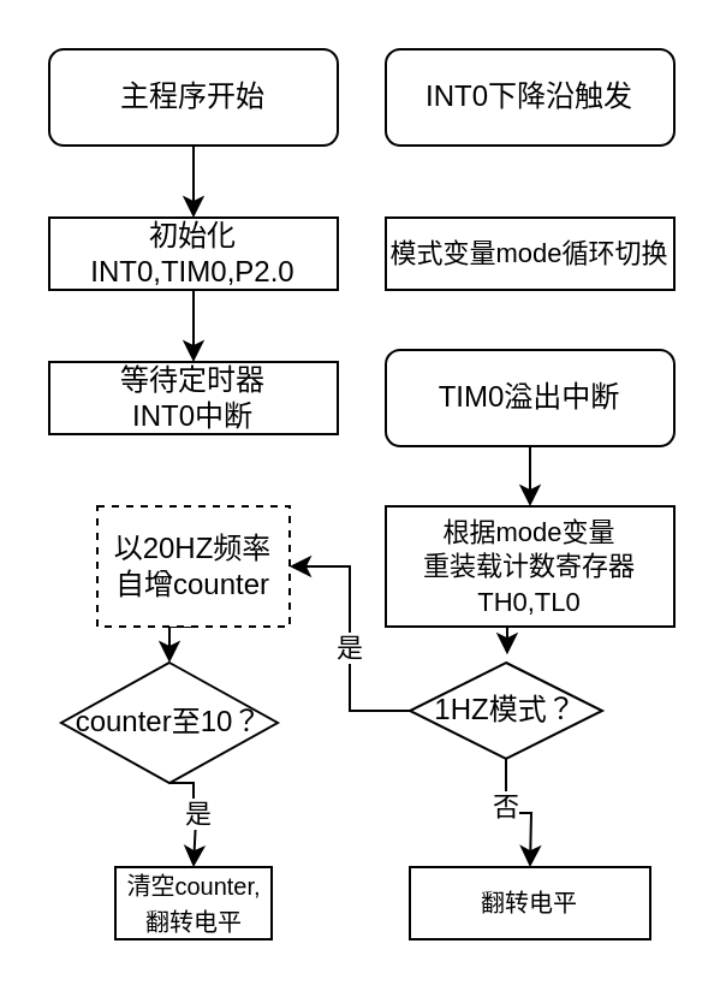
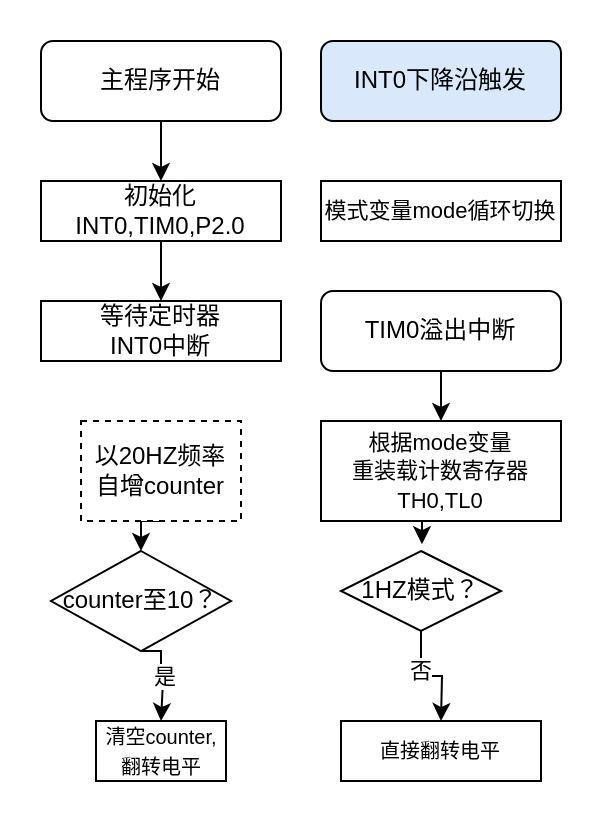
  <mxCell id="0" />
  <mxCell id="1" parent="0" />
  <mxCell id="2" style="edgeStyle=orthogonalEdgeStyle;rounded=0;orthogonalLoop=1;jettySize=auto;html=1;exitX=0.5;exitY=1;exitDx=0;exitDy=0;entryX=0.5;entryY=0;entryDx=0;entryDy=0;" edge="1" parent="1" source="3" target="5"><mxGeometry relative="1" as="geometry" /></mxCell>
  <mxCell id="3" value="主程序开始" style="rounded=1;whiteSpace=wrap;html=1;fontSize=12;glass=0;strokeWidth=1;shadow=0;" parent="1" vertex="1"><mxGeometry x="20" y="20" width="120" height="40" as="geometry" /></mxCell>
  <mxCell id="4" style="edgeStyle=orthogonalEdgeStyle;rounded=0;orthogonalLoop=1;jettySize=auto;html=1;exitX=0.5;exitY=1;exitDx=0;exitDy=0;entryX=0.5;entryY=0;entryDx=0;entryDy=0;" edge="1" parent="1" source="5"><mxGeometry relative="1" as="geometry"><mxPoint x="80" y="150" as="targetPoint" /></mxGeometry></mxCell>
  <mxCell id="5" value="初始化INT0,TIM0,P2.0" style="rounded=0;whiteSpace=wrap;html=1;" vertex="1" parent="1"><mxGeometry x="20" y="90" width="120" height="30" as="geometry" /></mxCell>
  <mxCell id="6" value="等待定时器&lt;div&gt;INT0中断&lt;/div&gt;" style="rounded=0;whiteSpace=wrap;html=1;" vertex="1" parent="1"><mxGeometry x="20" y="150" width="120" height="30" as="geometry" /></mxCell>
- <mxCell id="7" value="INT0下降沿触发" style="rounded=1;whiteSpace=wrap;html=1;" vertex="1" parent="1"><mxGeometry x="160" y="20" width="120" height="40" as="geometry" /></mxCell>
+ <mxCell id="7" value="INT0下降沿触发" style="rounded=1;whiteSpace=wrap;html=1;fillColor=#dae8fc;" vertex="1" parent="1"><mxGeometry x="160" y="20" width="120" height="40" as="geometry" /></mxCell>
  <mxCell id="8" value="&lt;font style=&quot;font-size: 11px;&quot;&gt;模式变量mode循环切换&lt;/font&gt;" style="rounded=0;whiteSpace=wrap;html=1;" vertex="1" parent="1"><mxGeometry x="160" y="90" width="120" height="30" as="geometry" /></mxCell>
  <mxCell id="9" style="edgeStyle=orthogonalEdgeStyle;rounded=0;orthogonalLoop=1;jettySize=auto;html=1;exitX=0.5;exitY=1;exitDx=0;exitDy=0;entryX=0.5;entryY=0;entryDx=0;entryDy=0;" edge="1" parent="1" source="10" target="11"><mxGeometry relative="1" as="geometry" /></mxCell>
  <mxCell id="10" value="TIM0溢出中断" style="rounded=1;whiteSpace=wrap;html=1;" vertex="1" parent="1"><mxGeometry x="160" y="145" width="120" height="40" as="geometry" /></mxCell>
  <mxCell id="11" value="&lt;span style=&quot;font-size: 11px;&quot;&gt;根据mode变量&lt;/span&gt;&lt;div&gt;&lt;span style=&quot;font-size: 11px;&quot;&gt;重装载计数寄存器&lt;/span&gt;&lt;/div&gt;&lt;div&gt;&lt;span style=&quot;font-size: 11px;&quot;&gt;TH0,TL0&lt;/span&gt;&lt;/div&gt;" style="rounded=0;whiteSpace=wrap;html=1;" vertex="1" parent="1"><mxGeometry x="160" y="210" width="120" height="50" as="geometry" /></mxCell>
- <mxCell id="12" style="edgeStyle=orthogonalEdgeStyle;rounded=0;orthogonalLoop=1;jettySize=auto;html=1;exitX=0;exitY=0.5;exitDx=0;exitDy=0;entryX=1;entryY=0.5;entryDx=0;entryDy=0;" edge="1" parent="1" source="16" target="19"><mxGeometry relative="1" as="geometry" /></mxCell>
- <mxCell id="13" value="是" style="edgeLabel;html=1;align=center;verticalAlign=middle;resizable=0;points=[];" vertex="1" connectable="0" parent="12"><mxGeometry x="-0.062" y="1" relative="1" as="geometry"><mxPoint as="offset" /></mxGeometry></mxCell>
  <mxCell id="14" style="edgeStyle=orthogonalEdgeStyle;rounded=0;orthogonalLoop=1;jettySize=auto;html=1;exitX=0.5;exitY=1;exitDx=0;exitDy=0;" edge="1" parent="1" source="16"><mxGeometry relative="1" as="geometry"><mxPoint x="220" y="360" as="targetPoint" /></mxGeometry></mxCell>
  <mxCell id="15" value="否" style="edgeLabel;html=1;align=center;verticalAlign=middle;resizable=0;points=[];" vertex="1" connectable="0" parent="14"><mxGeometry x="-0.321" y="-1" relative="1" as="geometry"><mxPoint as="offset" /></mxGeometry></mxCell>
  <mxCell id="16" value="1HZ模式？" style="rhombus;whiteSpace=wrap;html=1;" vertex="1" parent="1"><mxGeometry x="170" y="275" width="80" height="40" as="geometry" /></mxCell>
  <mxCell id="17" style="edgeStyle=orthogonalEdgeStyle;rounded=0;orthogonalLoop=1;jettySize=auto;html=1;exitX=0.5;exitY=1;exitDx=0;exitDy=0;entryX=0.506;entryY=-0.085;entryDx=0;entryDy=0;entryPerimeter=0;" edge="1" parent="1" source="11" target="16"><mxGeometry relative="1" as="geometry" /></mxCell>
  <mxCell id="18" style="edgeStyle=orthogonalEdgeStyle;rounded=0;orthogonalLoop=1;jettySize=auto;html=1;exitX=0.5;exitY=1;exitDx=0;exitDy=0;entryX=0.5;entryY=0;entryDx=0;entryDy=0;" edge="1" parent="1" source="19" target="22"><mxGeometry relative="1" as="geometry" /></mxCell>
  <mxCell id="19" value="以20HZ频率&lt;div&gt;自增counter&lt;/div&gt;" style="rounded=0;whiteSpace=wrap;html=1;dashed=1;" vertex="1" parent="1"><mxGeometry x="40" y="210" width="80" height="50" as="geometry" /></mxCell>
  <mxCell id="20" style="edgeStyle=orthogonalEdgeStyle;rounded=0;orthogonalLoop=1;jettySize=auto;html=1;exitX=0.5;exitY=1;exitDx=0;exitDy=0;" edge="1" parent="1" source="22"><mxGeometry relative="1" as="geometry"><mxPoint x="80" y="360" as="targetPoint" /><Array as="points"><mxPoint x="80" y="340" /><mxPoint x="81" y="340" /><mxPoint x="81" y="360" /></Array></mxGeometry></mxCell>
  <mxCell id="21" value="是" style="edgeLabel;html=1;align=center;verticalAlign=middle;resizable=0;points=[];" vertex="1" connectable="0" parent="20"><mxGeometry x="-0.061" y="1" relative="1" as="geometry"><mxPoint as="offset" /></mxGeometry></mxCell>
  <mxCell id="22" value="counter至10？" style="rhombus;whiteSpace=wrap;html=1;" vertex="1" parent="1"><mxGeometry x="25" y="275" width="90" height="50" as="geometry" /></mxCell>
- <mxCell id="23" value="&lt;font style=&quot;font-size: 10px;&quot;&gt;翻转电平&lt;/font&gt;" style="rounded=0;whiteSpace=wrap;html=1;" vertex="1" parent="1"><mxGeometry x="170" y="360" width="100" height="30" as="geometry" /></mxCell>
+ <mxCell id="23" value="&lt;font style=&quot;font-size: 10px;&quot;&gt;直接翻转电平&lt;/font&gt;" style="rounded=0;whiteSpace=wrap;html=1;" vertex="1" parent="1"><mxGeometry x="170" y="360" width="100" height="30" as="geometry" /></mxCell>
  <mxCell id="24" value="&lt;font style=&quot;font-size: 10px;&quot;&gt;清空counter,翻转电平&lt;/font&gt;" style="rounded=0;whiteSpace=wrap;html=1;" vertex="1" parent="1"><mxGeometry x="47.5" y="360" width="65" height="30" as="geometry" /></mxCell>
